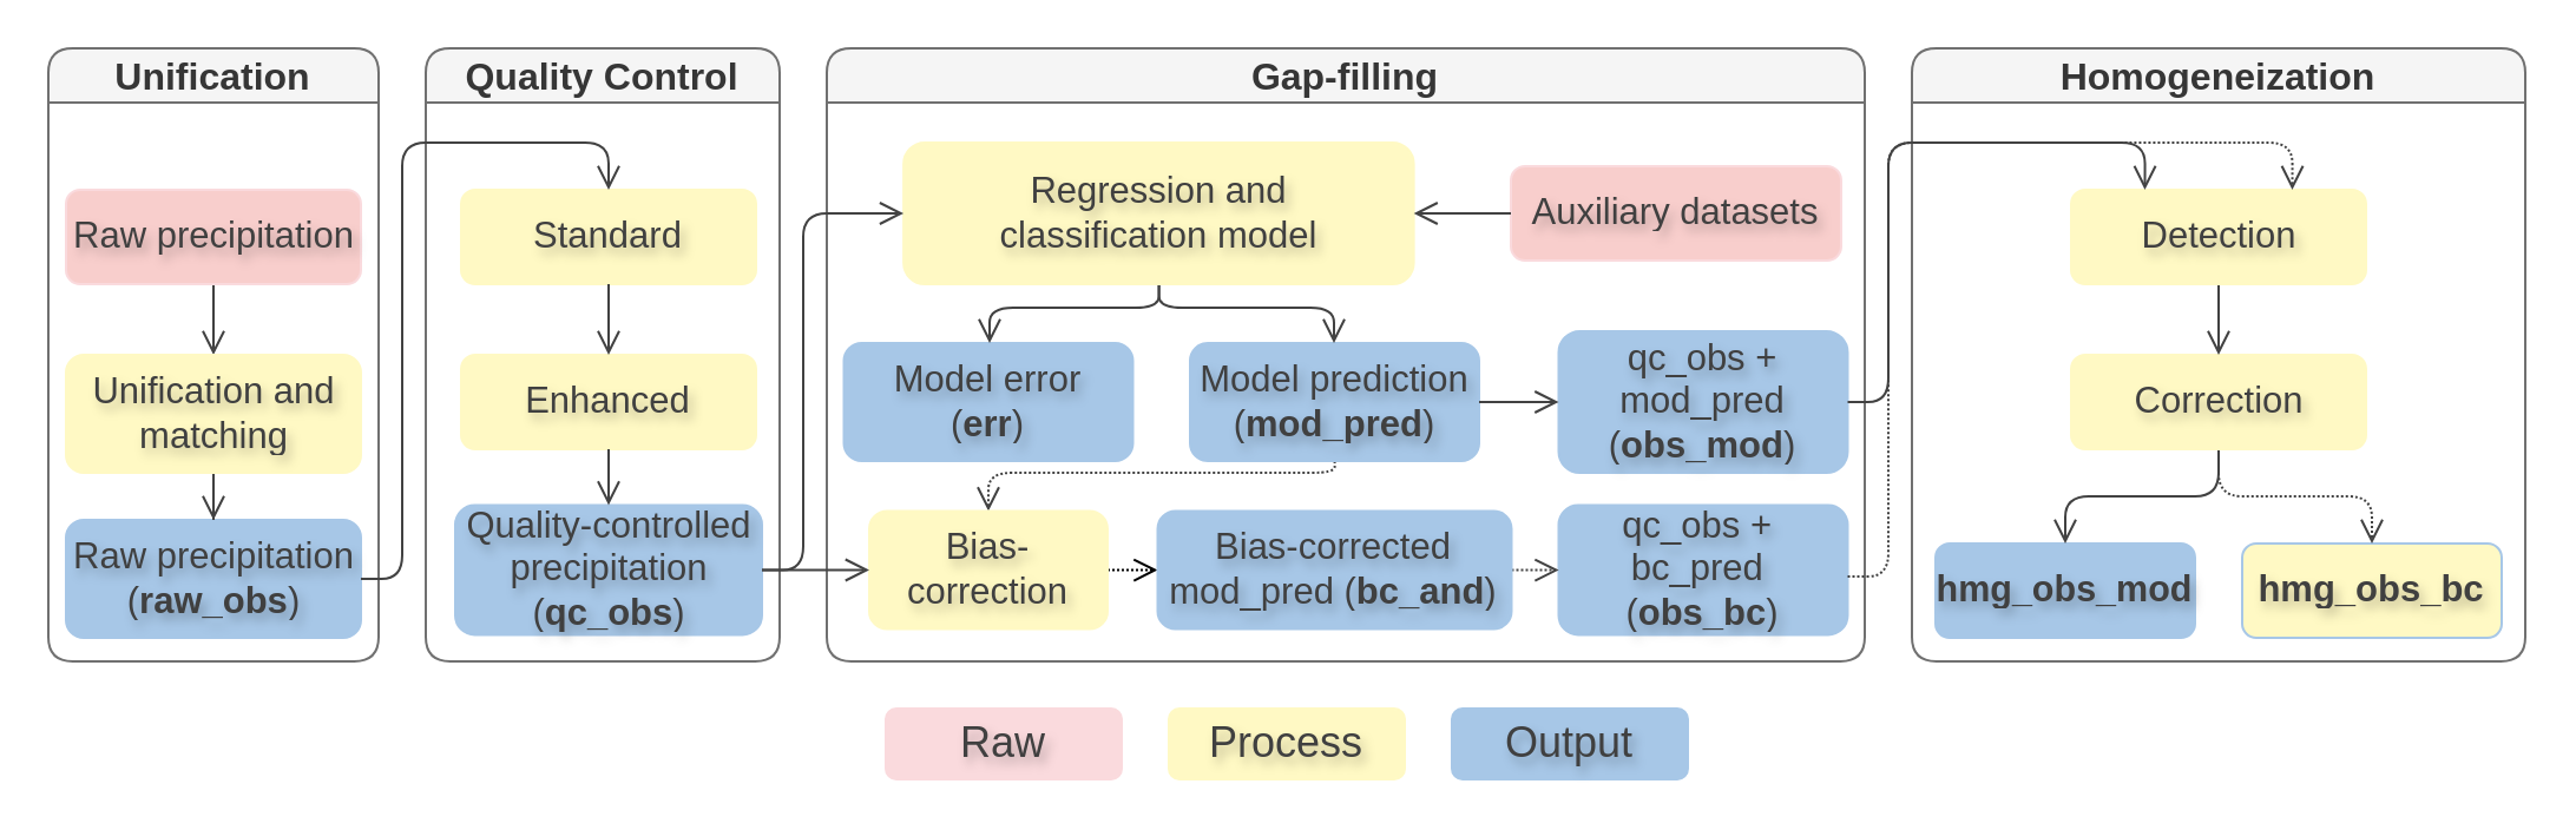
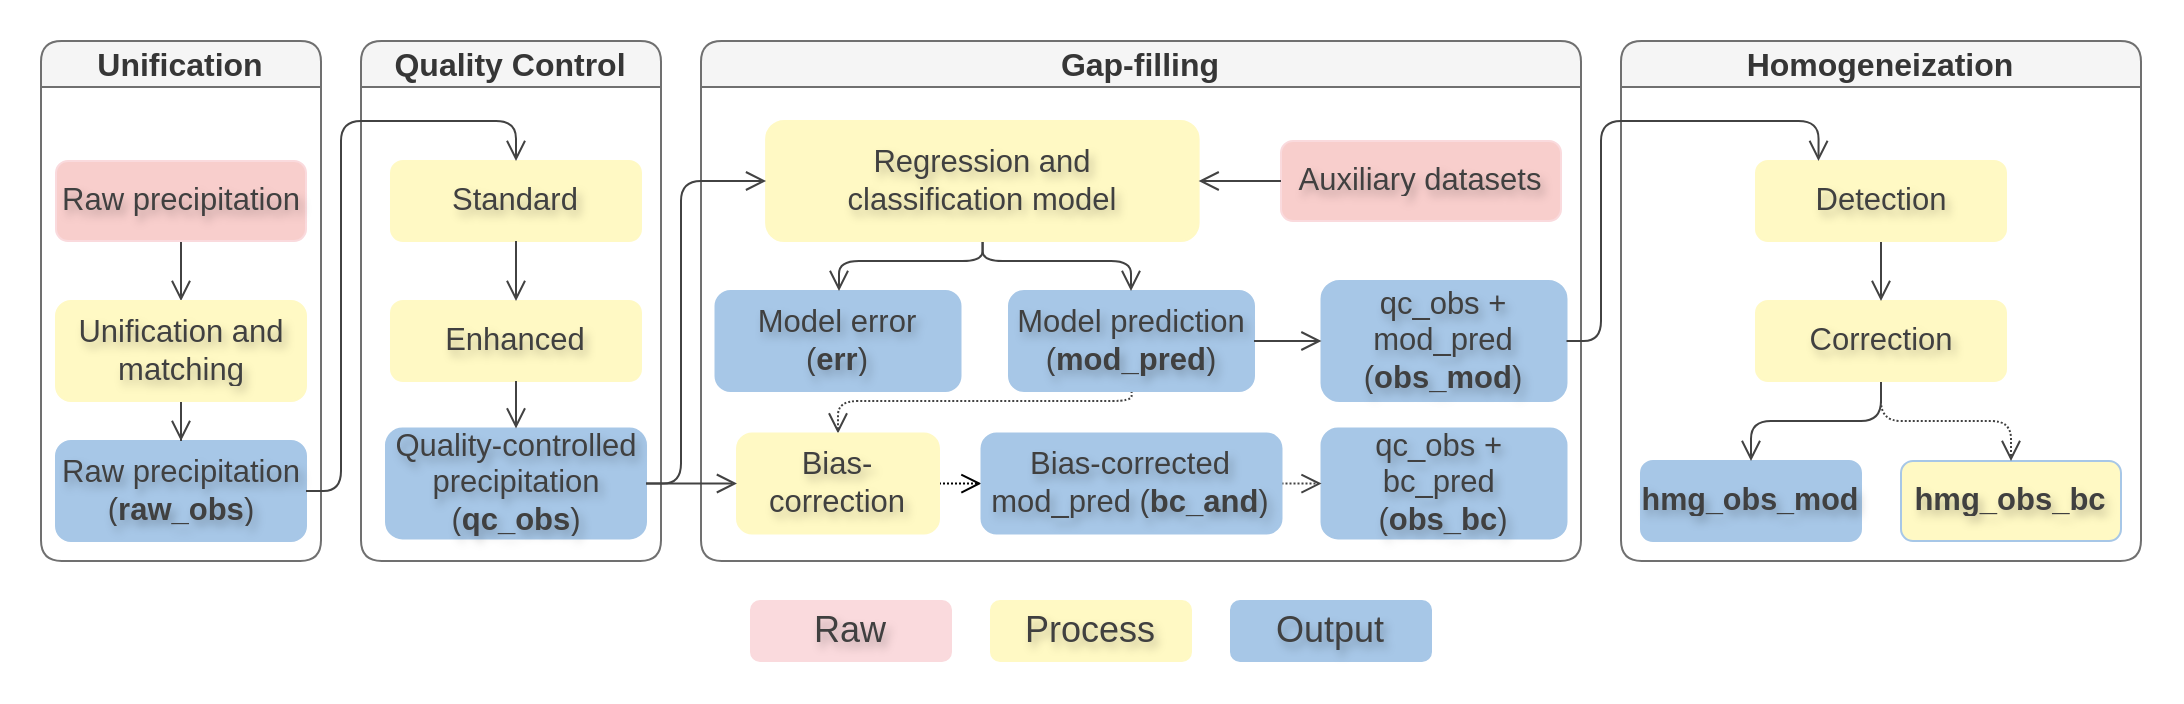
  <mxCell id="0" />
  <mxCell id="1" parent="0" />
  <mxCell id="2" value="&lt;font style=&quot;font-size: 16px;&quot;&gt;Gap-filling&lt;/font&gt;" style="swimlane;whiteSpace=wrap;html=1;labelBackgroundColor=none;rounded=1;fillColor=#f5f5f5;strokeColor=#707070;fontColor=#363636;fontSize=16;" parent="1" vertex="1"><mxGeometry x="350" y="20" width="440" height="260" as="geometry" /></mxCell>
  <mxCell id="3" value="&lt;span style=&quot;font-size: 15.5px;&quot;&gt;qc_obs +&amp;nbsp;&lt;br style=&quot;font-size: 15.5px;&quot;&gt;&lt;/span&gt;&lt;span style=&quot;font-size: 15.5px;&quot;&gt;bc_pred&amp;nbsp;&lt;/span&gt;&lt;div style=&quot;font-size: 15.5px;&quot;&gt;&lt;span style=&quot;font-size: 15.5px;&quot;&gt;&lt;span style=&quot;font-size: 15.5px;&quot;&gt;(&lt;b&gt;obs_bc&lt;/b&gt;)&lt;/span&gt;&lt;/span&gt;&lt;/div&gt;" style="rounded=1;whiteSpace=wrap;html=1;labelBackgroundColor=none;fillColor=#A7C7E7;strokeColor=#A7C7E7;fontSize=15.5;fontColor=#404040;textShadow=1;labelBorderColor=none;" parent="2" vertex="1"><mxGeometry x="310.25" y="193.75" width="122.5" height="55" as="geometry" /></mxCell>
  <mxCell id="4" style="edgeStyle=orthogonalEdgeStyle;rounded=1;orthogonalLoop=1;jettySize=auto;html=1;entryX=0.5;entryY=0;entryDx=0;entryDy=0;endArrow=open;endFill=0;endSize=8;strokeColor=#424242;dashed=1;dashPattern=1 1;curved=0;" parent="2" source="5" target="15" edge="1"><mxGeometry relative="1" as="geometry"><Array as="points"><mxPoint x="215" y="180" /><mxPoint x="69" y="180" /></Array></mxGeometry></mxCell>
  <mxCell id="5" value="&lt;span style=&quot;font-size: 15.5px;&quot;&gt;Model prediction&lt;/span&gt;&lt;div style=&quot;font-size: 15.5px;&quot;&gt;&lt;span style=&quot;font-size: 15.5px;&quot;&gt;&lt;span style=&quot;font-size: 15.5px;&quot;&gt;(&lt;b&gt;mod_pred&lt;/b&gt;)&lt;/span&gt;&lt;/span&gt;&lt;/div&gt;" style="rounded=1;whiteSpace=wrap;html=1;labelBackgroundColor=none;fillColor=#A7C7E7;strokeColor=#A7C7E7;fontSize=15.5;fontColor=#404040;textShadow=1;labelBorderColor=none;" parent="2" vertex="1"><mxGeometry x="154.0" y="125" width="122.5" height="50" as="geometry" /></mxCell>
  <mxCell id="6" value="&lt;span style=&quot;font-size: 15.5px;&quot;&gt;Model error&lt;/span&gt;&lt;div style=&quot;font-size: 15.5px;&quot;&gt;&lt;span style=&quot;font-size: 15.5px;&quot;&gt;(&lt;b style=&quot;font-size: 15.5px;&quot;&gt;err&lt;/b&gt;)&lt;/span&gt;&lt;/div&gt;" style="rounded=1;whiteSpace=wrap;html=1;labelBackgroundColor=none;fillColor=#A7C7E7;strokeColor=#A7C7E7;fontSize=15.5;fontColor=#404040;textShadow=1;labelBorderColor=none;" parent="2" vertex="1"><mxGeometry x="7.25" y="125" width="122.5" height="50" as="geometry" /></mxCell>
  <mxCell id="7" style="edgeStyle=orthogonalEdgeStyle;rounded=1;orthogonalLoop=1;jettySize=auto;html=1;endArrow=open;endFill=0;endSize=8;strokeColor=#424242;fontSize=15.5;curved=0;" parent="2" source="9" target="6" edge="1"><mxGeometry relative="1" as="geometry"><Array as="points"><mxPoint x="141" y="110" /><mxPoint x="69" y="110" /></Array></mxGeometry></mxCell>
  <mxCell id="8" style="edgeStyle=orthogonalEdgeStyle;rounded=1;orthogonalLoop=1;jettySize=auto;html=1;endArrow=open;endFill=0;endSize=8;strokeColor=#424242;fontSize=15.5;curved=0;" parent="2" source="9" target="5" edge="1"><mxGeometry relative="1" as="geometry"><Array as="points"><mxPoint x="141" y="110" /><mxPoint x="215" y="110" /></Array></mxGeometry></mxCell>
  <mxCell id="9" value="&lt;font style=&quot;font-size: 15.5px;&quot;&gt;Regression and &lt;br style=&quot;font-size: 15.5px;&quot;&gt;classification model&lt;/font&gt;" style="rounded=1;whiteSpace=wrap;html=1;labelBackgroundColor=none;fillColor=#FFF9C4;strokeColor=#FFF9C4;fontSize=15.5;fontColor=#404040;textShadow=1;labelBorderColor=none;" parent="2" vertex="1"><mxGeometry x="32.56" y="40" width="216.25" height="60" as="geometry" /></mxCell>
  <mxCell id="10" value="&lt;span style=&quot;font-size: 15.5px;&quot;&gt;Auxiliary&amp;nbsp;&lt;/span&gt;&lt;span style=&quot;font-size: 15.5px; background-color: initial;&quot;&gt;datasets&lt;br&gt;&lt;/span&gt;" style="rounded=1;whiteSpace=wrap;html=1;labelBackgroundColor=none;fontSize=15.5;fillColor=#f8cecc;strokeColor=#FADADD;fontColor=#404040;textShadow=1;labelBorderColor=none;" parent="2" vertex="1"><mxGeometry x="290" y="50" width="140" height="40" as="geometry" /></mxCell>
  <mxCell id="11" value="&lt;span style=&quot;font-size: 15.5px;&quot;&gt;qc_obs + mod_pred&lt;/span&gt;&lt;div style=&quot;font-size: 15.5px;&quot;&gt;&lt;span style=&quot;font-size: 15.5px;&quot;&gt;(&lt;b style=&quot;font-size: 15.5px;&quot;&gt;obs_mod&lt;/b&gt;)&lt;/span&gt;&lt;/div&gt;" style="rounded=1;whiteSpace=wrap;html=1;labelBackgroundColor=none;fillColor=#A7C7E7;strokeColor=#A7C7E7;fontSize=15.5;fontColor=#404040;textShadow=1;labelBorderColor=none;" parent="2" vertex="1"><mxGeometry x="310.25" y="120" width="122.5" height="60" as="geometry" /></mxCell>
  <mxCell id="12" style="edgeStyle=orthogonalEdgeStyle;rounded=0;orthogonalLoop=1;jettySize=auto;html=1;labelBackgroundColor=none;fontColor=#545454;fontSize=15.5;strokeColor=#424242;textShadow=1;labelBorderColor=none;endArrow=open;endFill=0;endSize=8;" parent="2" source="10" target="9" edge="1"><mxGeometry relative="1" as="geometry"><Array as="points"><mxPoint x="285.5" y="70" /><mxPoint x="285.5" y="70" /></Array></mxGeometry></mxCell>
  <mxCell id="13" style="edgeStyle=orthogonalEdgeStyle;rounded=0;orthogonalLoop=1;jettySize=auto;html=1;labelBackgroundColor=none;fontColor=#545454;fontSize=15.5;strokeColor=#424242;textShadow=1;labelBorderColor=none;endArrow=open;endFill=0;endSize=8;" parent="2" source="5" target="11" edge="1"><mxGeometry relative="1" as="geometry" /></mxCell>
  <mxCell id="14" style="edgeStyle=orthogonalEdgeStyle;rounded=0;orthogonalLoop=1;jettySize=auto;html=1;entryX=0;entryY=0.5;entryDx=0;entryDy=0;endArrow=open;endFill=0;dashed=1;dashPattern=1 1;endSize=8;" parent="2" source="15" target="17" edge="1"><mxGeometry relative="1" as="geometry"><Array as="points"><mxPoint x="125" y="221" /><mxPoint x="125" y="221" /></Array></mxGeometry></mxCell>
  <mxCell id="15" value="&lt;font style=&quot;font-size: 15.5px;&quot;&gt;Bias-&lt;/font&gt;&lt;span style=&quot;font-size: 15.5px; background-color: initial;&quot;&gt;correction&lt;/span&gt;" style="rounded=1;whiteSpace=wrap;html=1;labelBackgroundColor=none;fillColor=#FFF9C4;strokeColor=#FFF9C4;fontSize=15.5;fontColor=#404040;textShadow=1;labelBorderColor=none;" parent="2" vertex="1"><mxGeometry x="18" y="196.25" width="101" height="50" as="geometry" /></mxCell>
  <mxCell id="16" style="edgeStyle=orthogonalEdgeStyle;rounded=1;orthogonalLoop=1;jettySize=auto;html=1;entryX=-0.007;entryY=0.498;entryDx=0;entryDy=0;endArrow=open;endFill=0;endSize=8;entryPerimeter=0;strokeColor=#424242;fontSize=15.5;dashed=1;dashPattern=1 1;curved=0;" parent="2" source="17" target="3" edge="1"><mxGeometry relative="1" as="geometry" /></mxCell>
  <mxCell id="17" value="&lt;font style=&quot;font-size: 15.5px;&quot;&gt;Bias-corrected mod_pred&lt;/font&gt;&lt;font style=&quot;font-size: 15.5px;&quot;&gt; (&lt;b style=&quot;font-size: 15.5px;&quot;&gt;bc_and&lt;/b&gt;)&lt;/font&gt;" style="rounded=1;whiteSpace=wrap;html=1;labelBackgroundColor=none;fillColor=#A7C7E7;strokeColor=#A7C7E7;fontSize=15.5;fontColor=#404040;textShadow=1;labelBorderColor=none;" parent="2" vertex="1"><mxGeometry x="140.25" y="196.25" width="150" height="50" as="geometry" /></mxCell>
  <mxCell id="18" value="&lt;font style=&quot;font-size: 16px;&quot;&gt;Homogeneization&lt;/font&gt;" style="swimlane;whiteSpace=wrap;html=1;labelBackgroundColor=none;rounded=1;fillColor=#f5f5f5;strokeColor=#707070;fontColor=#363636;fontSize=16;" parent="1" vertex="1"><mxGeometry x="810" y="20" width="260" height="260" as="geometry" /></mxCell>
  <mxCell id="19" value="&lt;b style=&quot;&quot;&gt;&lt;font style=&quot;font-size: 15.25px;&quot;&gt;hmg_obs_mod&lt;/font&gt;&lt;/b&gt;" style="rounded=1;whiteSpace=wrap;html=1;labelBackgroundColor=none;fillColor=#A7C7E7;strokeColor=#A7C7E7;fontSize=15.5;fontColor=#404040;textShadow=1;labelBorderColor=none;" parent="18" vertex="1"><mxGeometry x="10" y="210" width="110" height="40" as="geometry" /></mxCell>
  <mxCell id="20" value="&lt;span style=&quot;font-size: 15.5px;&quot;&gt;&lt;b style=&quot;font-size: 15.5px;&quot;&gt;hmg_obs_bc&lt;/b&gt;&lt;/span&gt;" style="rounded=1;whiteSpace=wrap;html=1;labelBackgroundColor=none;fillColor=#fff9c4;strokeColor=#A7C7E7;fontSize=15.5;fontColor=#404040;textShadow=1;labelBorderColor=none;" parent="18" vertex="1"><mxGeometry x="140" y="210" width="110" height="40" as="geometry" /></mxCell>
  <mxCell id="21" style="edgeStyle=orthogonalEdgeStyle;rounded=1;orthogonalLoop=1;jettySize=auto;html=1;fontSize=15.5;fontColor=#545454;strokeColor=#424242;textShadow=1;labelBorderColor=none;labelBackgroundColor=none;endSize=8;endArrow=open;endFill=0;curved=0;" parent="18" source="23" target="19" edge="1"><mxGeometry relative="1" as="geometry" /></mxCell>
  <mxCell id="22" style="edgeStyle=orthogonalEdgeStyle;rounded=1;orthogonalLoop=1;jettySize=auto;html=1;dashed=1;dashPattern=1 1;fontSize=15.5;fontColor=#545454;strokeColor=#424242;textShadow=1;labelBorderColor=none;labelBackgroundColor=none;endSize=8;endArrow=open;endFill=0;curved=0;" parent="18" source="23" target="20" edge="1"><mxGeometry relative="1" as="geometry" /></mxCell>
  <mxCell id="23" value="&lt;font style=&quot;font-size: 15.5px;&quot;&gt;Correction&lt;/font&gt;" style="rounded=1;whiteSpace=wrap;html=1;labelBackgroundColor=none;fillColor=#FFF9C4;strokeColor=#FFF9C4;fontSize=15.5;fontColor=#404040;textShadow=1;labelBorderColor=none;" parent="18" vertex="1"><mxGeometry x="67.5" y="130" width="125" height="40" as="geometry" /></mxCell>
  <mxCell id="24" style="edgeStyle=orthogonalEdgeStyle;rounded=0;orthogonalLoop=1;jettySize=auto;html=1;entryX=0.5;entryY=0;entryDx=0;entryDy=0;fontSize=15.5;fontColor=#545454;strokeColor=#424242;textShadow=1;labelBorderColor=none;labelBackgroundColor=none;endSize=8;endArrow=open;endFill=0;" parent="18" source="25" target="23" edge="1"><mxGeometry relative="1" as="geometry" /></mxCell>
  <mxCell id="25" value="&lt;font style=&quot;font-size: 15.5px;&quot;&gt;Detection&lt;/font&gt;" style="rounded=1;whiteSpace=wrap;html=1;labelBackgroundColor=none;fillColor=#FFF9C4;strokeColor=#FFF9C4;fontSize=15.5;fontColor=#404040;textShadow=1;labelBorderColor=none;" parent="18" vertex="1"><mxGeometry x="67.5" y="60" width="125" height="40" as="geometry" /></mxCell>
  <mxCell id="26" value="&lt;font style=&quot;font-size: 16px;&quot;&gt;Unification&lt;/font&gt;" style="swimlane;whiteSpace=wrap;html=1;labelBackgroundColor=none;rounded=1;fillColor=#f5f5f5;strokeColor=#707070;fontColor=#363636;fontSize=16;" parent="1" vertex="1"><mxGeometry x="20" y="20" width="140" height="260" as="geometry"><mxRectangle x="90" y="280" width="100" height="30" as="alternateBounds" /></mxGeometry></mxCell>
  <mxCell id="27" value="&lt;font style=&quot;font-size: 15.5px;&quot;&gt;Raw precipitation (&lt;b&gt;raw_obs&lt;/b&gt;)&lt;/font&gt;" style="rounded=1;whiteSpace=wrap;html=1;labelBackgroundColor=none;fillColor=#A7C7E7;strokeColor=#A7C7E7;fontSize=15.5;fontColor=#404040;textShadow=1;labelBorderColor=none;" parent="26" vertex="1"><mxGeometry x="7.5" y="200" width="125" height="50" as="geometry" /></mxCell>
  <mxCell id="28" style="edgeStyle=orthogonalEdgeStyle;rounded=0;orthogonalLoop=1;jettySize=auto;html=1;entryX=0.5;entryY=0;entryDx=0;entryDy=0;endSize=8;endArrow=open;endFill=0;strokeColor=#424242;" edge="1" parent="26" source="29" target="31"><mxGeometry relative="1" as="geometry" /></mxCell>
  <mxCell id="29" value="&lt;font style=&quot;font-size: 15.5px;&quot;&gt;Raw precipitation&lt;/font&gt;" style="rounded=1;whiteSpace=wrap;html=1;labelBackgroundColor=none;fontSize=15.5;fillColor=#f8cecc;strokeColor=#FADADD;fontColor=#404040;textShadow=1;labelBorderColor=none;" parent="26" vertex="1"><mxGeometry x="7.5" y="60" width="125" height="40" as="geometry" /></mxCell>
  <mxCell id="30" style="edgeStyle=orthogonalEdgeStyle;rounded=0;orthogonalLoop=1;jettySize=auto;html=1;entryX=0.5;entryY=0;entryDx=0;entryDy=0;strokeColor=#424242;endSize=8;endArrow=open;endFill=0;" edge="1" parent="26" source="31" target="27"><mxGeometry relative="1" as="geometry" /></mxCell>
  <mxCell id="31" value="&lt;font style=&quot;font-size: 15.5px;&quot;&gt;Unification and matching&lt;/font&gt;" style="rounded=1;whiteSpace=wrap;html=1;labelBackgroundColor=none;fillColor=#FFF9C4;strokeColor=#FFF9C4;fontSize=15.5;fontColor=#404040;textShadow=1;labelBorderColor=none;" vertex="1" parent="26"><mxGeometry x="7.5" y="130" width="125" height="50" as="geometry" /></mxCell>
  <mxCell id="32" value="&lt;font style=&quot;font-size: 16px;&quot;&gt;Quality Control&lt;/font&gt;" style="swimlane;whiteSpace=wrap;html=1;startSize=23;labelBackgroundColor=none;rounded=1;fillColor=#f5f5f5;strokeColor=#707070;fontColor=#363636;fontSize=16;" parent="1" vertex="1"><mxGeometry x="180" y="20" width="150" height="260" as="geometry"><mxRectangle x="50" y="130" width="130" height="30" as="alternateBounds" /></mxGeometry></mxCell>
  <mxCell id="33" value="&lt;span style=&quot;font-size: 15.5px;&quot;&gt;Quality-controlled precipitation (&lt;b style=&quot;font-size: 15.5px;&quot;&gt;qc_obs&lt;/b&gt;)&lt;/span&gt;" style="rounded=1;whiteSpace=wrap;html=1;labelBackgroundColor=none;fillColor=#A7C7E7;strokeColor=#A7C7E7;fontSize=15.5;fontColor=#404040;textShadow=1;labelBorderColor=none;" parent="32" vertex="1"><mxGeometry x="12.5" y="193.75" width="130" height="55" as="geometry" /></mxCell>
  <mxCell id="34" value="&lt;font style=&quot;font-size: 15.5px;&quot;&gt;Standard&lt;/font&gt;" style="rounded=1;whiteSpace=wrap;html=1;labelBackgroundColor=none;fillColor=#FFF9C4;strokeColor=#FFF9C4;fontSize=15.5;fontColor=#404040;textShadow=1;labelBorderColor=none;" parent="32" vertex="1"><mxGeometry x="15" y="60" width="125" height="40" as="geometry" /></mxCell>
  <mxCell id="35" value="&lt;font style=&quot;font-size: 15.5px;&quot;&gt;Enhanced&lt;/font&gt;" style="rounded=1;whiteSpace=wrap;html=1;labelBackgroundColor=none;fillColor=#FFF9C4;strokeColor=#FFF9C4;fontSize=15.5;fontColor=#404040;textShadow=1;labelBorderColor=none;" parent="32" vertex="1"><mxGeometry x="15" y="130" width="125" height="40" as="geometry" /></mxCell>
  <mxCell id="36" style="edgeStyle=orthogonalEdgeStyle;rounded=0;orthogonalLoop=1;jettySize=auto;html=1;labelBackgroundColor=none;fontColor=#545454;fontSize=15.5;strokeColor=#424242;textShadow=1;labelBorderColor=none;endArrow=open;endFill=0;endSize=8;" parent="32" source="34" target="35" edge="1"><mxGeometry relative="1" as="geometry" /></mxCell>
  <mxCell id="37" style="edgeStyle=orthogonalEdgeStyle;rounded=0;orthogonalLoop=1;jettySize=auto;html=1;entryX=0.5;entryY=0;entryDx=0;entryDy=0;labelBackgroundColor=none;fontColor=#545454;fontSize=15.5;strokeColor=#424242;textShadow=1;labelBorderColor=none;endArrow=open;endFill=0;endSize=8;" parent="32" source="35" target="33" edge="1"><mxGeometry relative="1" as="geometry" /></mxCell>
  <mxCell id="38" style="edgeStyle=orthogonalEdgeStyle;rounded=1;orthogonalLoop=1;jettySize=auto;html=1;entryX=0.5;entryY=0;entryDx=0;entryDy=0;fontSize=15.5;fontColor=#545454;strokeColor=#424242;textShadow=1;labelBorderColor=none;labelBackgroundColor=none;endArrow=open;endFill=0;endSize=8;curved=0;" parent="1" source="27" target="34" edge="1"><mxGeometry relative="1" as="geometry"><Array as="points"><mxPoint x="170" y="245" /><mxPoint x="170" y="60" /><mxPoint x="258" y="60" /></Array></mxGeometry></mxCell>
  <mxCell id="39" style="edgeStyle=orthogonalEdgeStyle;rounded=1;orthogonalLoop=1;jettySize=auto;html=1;entryX=0;entryY=0.5;entryDx=0;entryDy=0;fontSize=15.5;fontColor=#545454;strokeColor=#424242;textShadow=1;labelBorderColor=none;labelBackgroundColor=none;endArrow=open;endFill=0;endSize=8;curved=0;" parent="1" source="33" target="9" edge="1"><mxGeometry relative="1" as="geometry"><Array as="points"><mxPoint x="340" y="241" /><mxPoint x="340" y="90" /></Array></mxGeometry></mxCell>
- <mxCell id="40" style="edgeStyle=orthogonalEdgeStyle;rounded=1;orthogonalLoop=1;jettySize=auto;html=1;entryX=0.75;entryY=0;entryDx=0;entryDy=0;dashed=1;dashPattern=1 1;fontSize=15.5;fontColor=#545454;strokeColor=#424242;textShadow=1;labelBorderColor=none;labelBackgroundColor=none;endSize=8;endArrow=open;endFill=0;curved=0;" parent="1" source="3" target="25" edge="1"><mxGeometry relative="1" as="geometry"><Array as="points"><mxPoint x="800" y="244" /><mxPoint x="800" y="60" /><mxPoint x="971" y="60" /></Array></mxGeometry></mxCell>
  <mxCell id="41" style="edgeStyle=orthogonalEdgeStyle;rounded=1;orthogonalLoop=1;jettySize=auto;html=1;entryX=0.25;entryY=0;entryDx=0;entryDy=0;fontSize=15.5;fontColor=#545454;strokeColor=#424242;textShadow=1;labelBorderColor=none;labelBackgroundColor=none;endSize=8;endArrow=open;endFill=0;curved=0;" parent="1" source="11" target="25" edge="1"><mxGeometry relative="1" as="geometry"><Array as="points"><mxPoint x="800" y="170" /><mxPoint x="800" y="60" /><mxPoint x="909" y="60" /></Array></mxGeometry></mxCell>
  <mxCell id="42" value="Raw" style="rounded=1;whiteSpace=wrap;html=1;labelBackgroundColor=none;fontSize=18;fillColor=#FADADD;strokeColor=#FADADD;fontColor=#404040;textShadow=1;" parent="1" vertex="1"><mxGeometry x="375" y="300" width="100" height="30" as="geometry" /></mxCell>
  <mxCell id="43" value="&lt;font style=&quot;font-size: 18px;&quot;&gt;Process&lt;/font&gt;" style="rounded=1;whiteSpace=wrap;html=1;labelBackgroundColor=none;fillColor=#FFF9C4;strokeColor=#FFF9C4;fontSize=18;fontColor=#404040;textShadow=1;" parent="1" vertex="1"><mxGeometry x="495" y="300" width="100" height="30" as="geometry" /></mxCell>
  <mxCell id="44" value="Output" style="rounded=1;whiteSpace=wrap;html=1;labelBackgroundColor=none;fontSize=18;fillColor=#A7C7E7;strokeColor=#A7C7E7;fontColor=#404040;textShadow=1;" parent="1" vertex="1"><mxGeometry x="615" y="300" width="100" height="30" as="geometry" /></mxCell>
  <mxCell id="45" value="" style="edgeStyle=orthogonalEdgeStyle;rounded=0;orthogonalLoop=1;jettySize=auto;html=1;entryX=0;entryY=0.5;entryDx=0;entryDy=0;fontSize=15.5;fontColor=#545454;strokeColor=#424242;textShadow=1;labelBorderColor=none;labelBackgroundColor=none;endArrow=open;endFill=0;endSize=8;" parent="1" source="33" target="15" edge="1"><mxGeometry relative="1" as="geometry"><mxPoint x="323" y="244" as="sourcePoint" /><mxPoint x="493" y="244" as="targetPoint" /></mxGeometry></mxCell>
